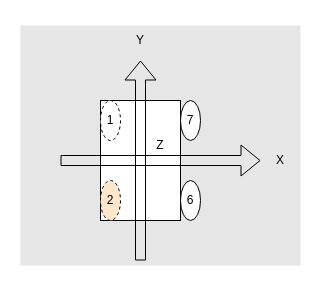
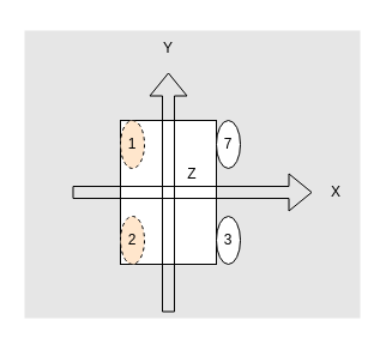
  <mxCell id="0" />
  <mxCell id="1" parent="0" />
  <mxCell id="2" value="" style="rounded=0;whiteSpace=wrap;html=1;fillColor=#E6E6E6;strokeColor=none;" parent="1" vertex="1"><mxGeometry x="20" y="25" width="280" height="240" as="geometry" /></mxCell>
  <mxCell id="3" value="" style="rounded=0;whiteSpace=wrap;html=1;" parent="1" vertex="1"><mxGeometry x="100" y="100" width="80" height="120" as="geometry" /></mxCell>
  <mxCell id="4" value="" style="shape=flexArrow;endArrow=classic;html=1;" parent="1" edge="1"><mxGeometry width="50" height="50" relative="1" as="geometry"><mxPoint x="60" y="160" as="sourcePoint" /><mxPoint x="260" y="160" as="targetPoint" /></mxGeometry></mxCell>
  <mxCell id="5" value="" style="shape=flexArrow;endArrow=classic;html=1;" parent="1" edge="1"><mxGeometry width="50" height="50" relative="1" as="geometry"><mxPoint x="140" y="260" as="sourcePoint" /><mxPoint x="140" y="60" as="targetPoint" /></mxGeometry></mxCell>
  <mxCell id="6" value="X" style="text;html=1;strokeColor=none;fillColor=none;align=center;verticalAlign=middle;whiteSpace=wrap;rounded=0;" parent="1" vertex="1"><mxGeometry x="260" y="140" width="40" height="40" as="geometry" /></mxCell>
  <mxCell id="7" value="Y" style="text;html=1;strokeColor=none;fillColor=none;align=center;verticalAlign=middle;whiteSpace=wrap;rounded=0;" parent="1" vertex="1"><mxGeometry x="120" y="20" width="40" height="40" as="geometry" /></mxCell>
  <mxCell id="8" value="Z" style="text;html=1;strokeColor=none;fillColor=none;align=center;verticalAlign=middle;whiteSpace=wrap;rounded=0;" parent="1" vertex="1"><mxGeometry x="130" y="130" width="60" height="30" as="geometry" /></mxCell>
  <mxCell id="9" value="7" style="ellipse;whiteSpace=wrap;html=1;" parent="1" vertex="1"><mxGeometry x="180" y="100" width="20" height="40" as="geometry" /></mxCell>
- <mxCell id="10" value="1" style="ellipse;whiteSpace=wrap;html=1;dashed=1;" parent="1" vertex="1"><mxGeometry x="100" y="100" width="20" height="40" as="geometry" /></mxCell>
- <mxCell id="11" value="6" style="ellipse;whiteSpace=wrap;html=1;" parent="1" vertex="1"><mxGeometry x="180" y="180" width="20" height="40" as="geometry" /></mxCell>
+ <mxCell id="10" value="1" style="ellipse;whiteSpace=wrap;html=1;dashed=1;fillColor=#ffe6cc;" parent="1" vertex="1"><mxGeometry x="100" y="100" width="20" height="40" as="geometry" /></mxCell>
+ <mxCell id="11" value="3" style="ellipse;whiteSpace=wrap;html=1;" parent="1" vertex="1"><mxGeometry x="180" y="180" width="20" height="40" as="geometry" /></mxCell>
  <mxCell id="12" value="2" style="ellipse;whiteSpace=wrap;html=1;dashed=1;fillColor=#ffe6cc;" parent="1" vertex="1"><mxGeometry x="100" y="180" width="20" height="40" as="geometry" /></mxCell>
